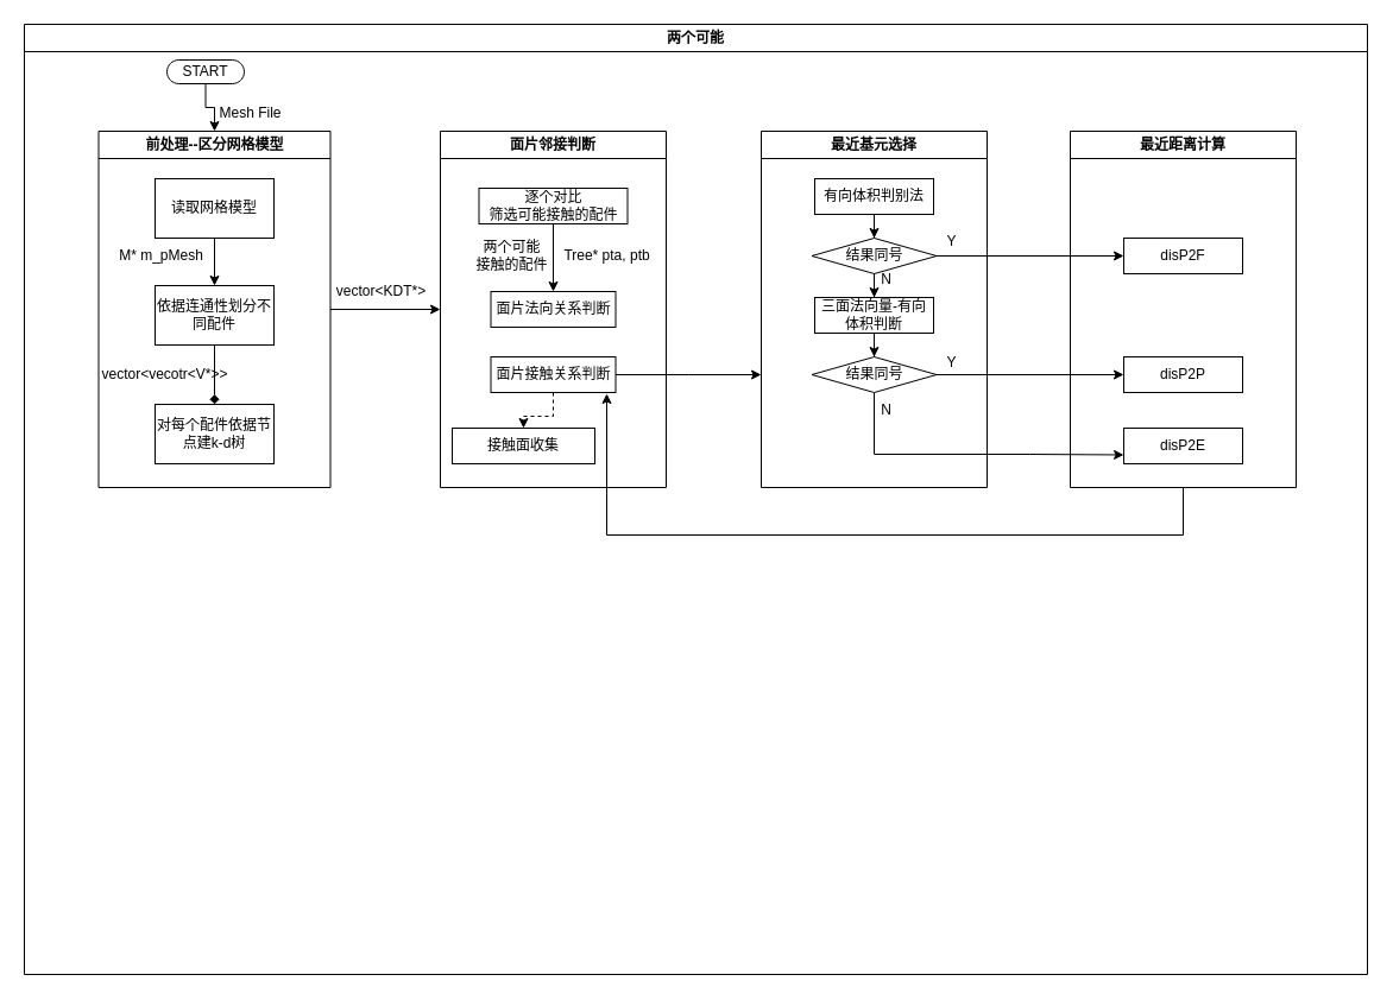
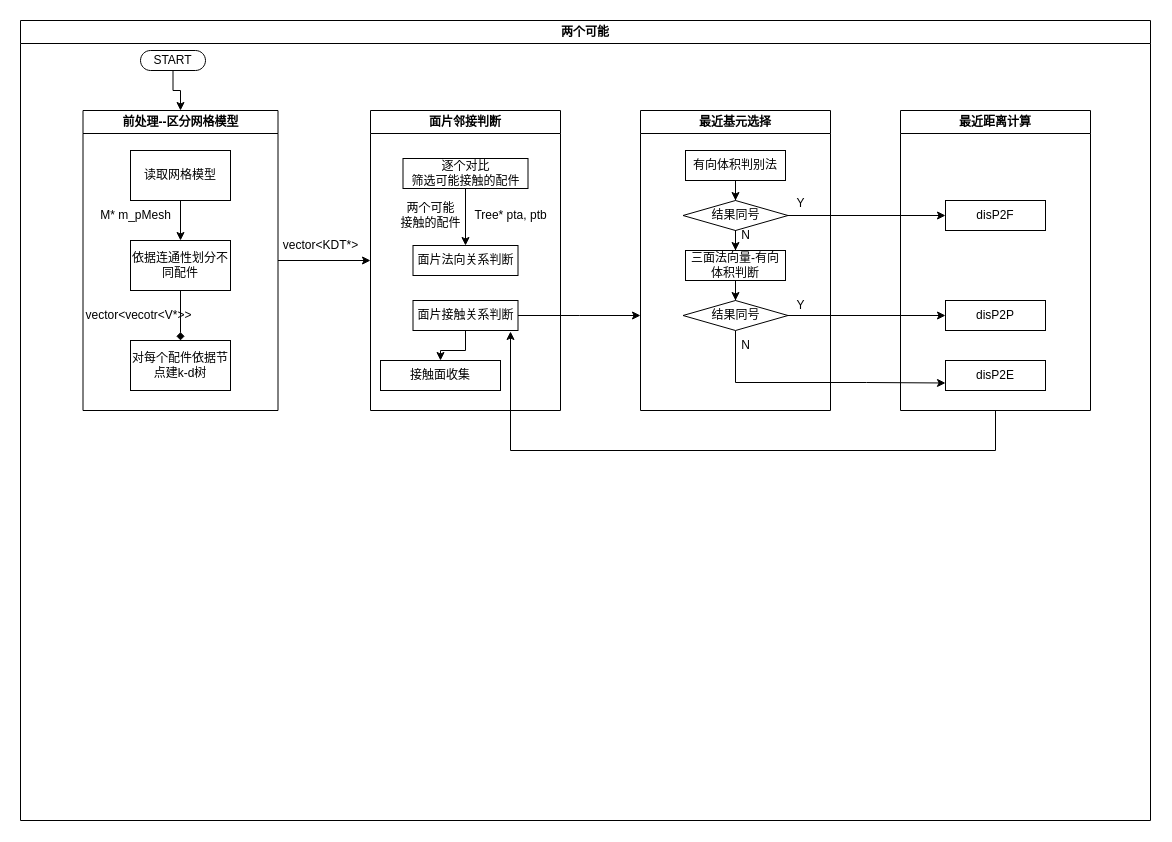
  <mxCell id="0" />
  <mxCell id="1" parent="0" />
  <mxCell id="2" style="edgeStyle=orthogonalEdgeStyle;rounded=0;orthogonalLoop=1;jettySize=auto;html=1;" edge="1" parent="1" source="3" target="11"><mxGeometry relative="1" as="geometry" /></mxCell>
  <mxCell id="3" value="START" style="html=1;dashed=0;whiteSpace=wrap;shape=mxgraph.dfd.start" vertex="1" parent="1"><mxGeometry x="140" y="50" width="65" height="20" as="geometry" /></mxCell>
  <mxCell id="4" style="edgeStyle=orthogonalEdgeStyle;rounded=0;orthogonalLoop=1;jettySize=auto;html=1;exitX=0.5;exitY=1;exitDx=0;exitDy=0;" edge="1" parent="1" source="5" target="7"><mxGeometry relative="1" as="geometry" /></mxCell>
  <mxCell id="5" value="读取网格模型" style="html=1;dashed=0;whiteSpace=wrap;" vertex="1" parent="1"><mxGeometry x="130" y="150" width="100" height="50" as="geometry" /></mxCell>
  <mxCell id="6" style="edgeStyle=orthogonalEdgeStyle;rounded=0;orthogonalLoop=1;jettySize=auto;html=1;exitX=0.5;exitY=1;exitDx=0;exitDy=0;entryX=0.5;entryY=0;entryDx=0;entryDy=0;endArrow=diamond;" edge="1" parent="1" source="7" target="8"><mxGeometry relative="1" as="geometry" /></mxCell>
  <mxCell id="7" value="依据连通性划分不同配件" style="html=1;dashed=0;whiteSpace=wrap;" vertex="1" parent="1"><mxGeometry x="130" y="240" width="100" height="50" as="geometry" /></mxCell>
  <mxCell id="8" value="对每个配件依据节点建k-d树" style="html=1;dashed=0;whiteSpace=wrap;" vertex="1" parent="1"><mxGeometry x="130" y="340" width="100" height="50" as="geometry" /></mxCell>
  <mxCell id="9" value="M* m_pMesh" style="text;html=1;align=center;verticalAlign=middle;resizable=0;points=[];autosize=1;strokeColor=none;fillColor=none;" vertex="1" parent="1"><mxGeometry x="90" y="200" width="90" height="30" as="geometry" /></mxCell>
  <mxCell id="10" style="edgeStyle=orthogonalEdgeStyle;rounded=0;orthogonalLoop=1;jettySize=auto;html=1;exitX=1;exitY=0.5;exitDx=0;exitDy=0;entryX=0;entryY=0.5;entryDx=0;entryDy=0;" edge="1" parent="1" source="11" target="34"><mxGeometry relative="1" as="geometry" /></mxCell>
  <mxCell id="11" value="前处理--区分网格模型" style="swimlane;whiteSpace=wrap;html=1;" vertex="1" parent="1"><mxGeometry x="82.5" y="110" width="195" height="300" as="geometry"><mxRectangle x="500" y="340" width="140" height="30" as="alternateBounds" /></mxGeometry></mxCell>
  <mxCell id="12" value="vector&amp;lt;vecotr&amp;lt;V*&amp;gt;&amp;gt;" style="text;html=1;align=center;verticalAlign=middle;resizable=0;points=[];autosize=1;strokeColor=none;fillColor=none;" vertex="1" parent="11"><mxGeometry x="-10" y="190" width="130" height="30" as="geometry" /></mxCell>
- <mxCell id="13" value="Mesh File" style="text;html=1;align=center;verticalAlign=middle;resizable=0;points=[];autosize=1;strokeColor=none;fillColor=none;" vertex="1" parent="1"><mxGeometry x="170" y="80" width="80" height="30" as="geometry" /></mxCell>
  <mxCell id="14" value="vector&amp;lt;KDT*&amp;gt;" style="text;html=1;align=center;verticalAlign=middle;resizable=0;points=[];autosize=1;strokeColor=none;fillColor=none;" vertex="1" parent="1"><mxGeometry x="270" y="230" width="100" height="30" as="geometry" /></mxCell>
  <mxCell id="15" value="最近基元选择" style="swimlane;whiteSpace=wrap;html=1;" vertex="1" parent="1"><mxGeometry x="640" y="110" width="190" height="300" as="geometry"><mxRectangle x="500" y="340" width="140" height="30" as="alternateBounds" /></mxGeometry></mxCell>
  <mxCell id="16" value="" style="edgeStyle=orthogonalEdgeStyle;rounded=0;orthogonalLoop=1;jettySize=auto;html=1;" edge="1" parent="15" source="17" target="18"><mxGeometry relative="1" as="geometry" /></mxCell>
  <mxCell id="17" value="有向体积判别法" style="html=1;dashed=0;whiteSpace=wrap;" vertex="1" parent="15"><mxGeometry x="45" y="40" width="100" height="30" as="geometry" /></mxCell>
  <mxCell id="18" value="结果同号" style="shape=rhombus;html=1;dashed=0;whiteSpace=wrap;perimeter=rhombusPerimeter;" vertex="1" parent="15"><mxGeometry x="42.5" y="90" width="105" height="30" as="geometry" /></mxCell>
  <mxCell id="19" value="最近距离计算" style="swimlane;whiteSpace=wrap;html=1;" vertex="1" parent="1"><mxGeometry x="900" y="110" width="190" height="300" as="geometry"><mxRectangle x="500" y="340" width="140" height="30" as="alternateBounds" /></mxGeometry></mxCell>
  <mxCell id="20" value="disP2F" style="html=1;dashed=0;whiteSpace=wrap;" vertex="1" parent="19"><mxGeometry x="45" y="90" width="100" height="30" as="geometry" /></mxCell>
  <mxCell id="21" style="edgeStyle=orthogonalEdgeStyle;rounded=0;orthogonalLoop=1;jettySize=auto;html=1;entryX=0;entryY=0.5;entryDx=0;entryDy=0;" edge="1" parent="1" source="18" target="20"><mxGeometry relative="1" as="geometry" /></mxCell>
  <mxCell id="22" value="Y" style="text;html=1;align=center;verticalAlign=middle;resizable=0;points=[];autosize=1;strokeColor=none;fillColor=none;" vertex="1" parent="1"><mxGeometry x="785" y="188" width="30" height="30" as="geometry" /></mxCell>
  <mxCell id="23" value="两个可能" style="swimlane;whiteSpace=wrap;html=1;" vertex="1" parent="1"><mxGeometry x="20" y="20" width="1130" height="800" as="geometry" /></mxCell>
  <mxCell id="24" value="disP2P" style="html=1;dashed=0;whiteSpace=wrap;" vertex="1" parent="23"><mxGeometry x="925" y="280" width="100" height="30" as="geometry" /></mxCell>
  <mxCell id="25" value="disP2E" style="html=1;dashed=0;whiteSpace=wrap;" vertex="1" parent="23"><mxGeometry x="925" y="340" width="100" height="30" as="geometry" /></mxCell>
  <mxCell id="26" value="" style="edgeStyle=orthogonalEdgeStyle;rounded=0;orthogonalLoop=1;jettySize=auto;html=1;" edge="1" parent="23" source="27" target="30"><mxGeometry relative="1" as="geometry" /></mxCell>
  <mxCell id="27" value="三面法向量-有向体积判断" style="rounded=0;whiteSpace=wrap;html=1;" vertex="1" parent="23"><mxGeometry x="665" y="230" width="100" height="30" as="geometry" /></mxCell>
  <mxCell id="28" style="edgeStyle=orthogonalEdgeStyle;rounded=0;orthogonalLoop=1;jettySize=auto;html=1;" edge="1" parent="23" source="30" target="24"><mxGeometry relative="1" as="geometry" /></mxCell>
  <mxCell id="29" style="edgeStyle=orthogonalEdgeStyle;rounded=0;orthogonalLoop=1;jettySize=auto;html=1;entryX=0;entryY=0.75;entryDx=0;entryDy=0;" edge="1" parent="23" source="30" target="25"><mxGeometry relative="1" as="geometry"><Array as="points"><mxPoint x="715" y="362" /><mxPoint x="846" y="362" /></Array></mxGeometry></mxCell>
  <mxCell id="30" value="结果同号" style="shape=rhombus;html=1;dashed=0;whiteSpace=wrap;perimeter=rhombusPerimeter;" vertex="1" parent="23"><mxGeometry x="662.5" y="280" width="105" height="30" as="geometry" /></mxCell>
  <mxCell id="31" value="Y" style="text;html=1;align=center;verticalAlign=middle;resizable=0;points=[];autosize=1;strokeColor=none;fillColor=none;" vertex="1" parent="23"><mxGeometry x="765" y="270" width="30" height="30" as="geometry" /></mxCell>
  <mxCell id="32" value="N" style="text;html=1;align=center;verticalAlign=middle;resizable=0;points=[];autosize=1;strokeColor=none;fillColor=none;" vertex="1" parent="23"><mxGeometry x="710" y="310" width="30" height="30" as="geometry" /></mxCell>
  <mxCell id="33" value="N" style="text;html=1;align=center;verticalAlign=middle;resizable=0;points=[];autosize=1;strokeColor=none;fillColor=none;" vertex="1" parent="23"><mxGeometry x="710" y="200" width="30" height="30" as="geometry" /></mxCell>
  <mxCell id="34" value="面片邻接判断" style="swimlane;whiteSpace=wrap;html=1;" vertex="1" parent="23"><mxGeometry x="350" y="90" width="190" height="300" as="geometry"><mxRectangle x="500" y="340" width="140" height="30" as="alternateBounds" /></mxGeometry></mxCell>
  <mxCell id="35" value="" style="edgeStyle=orthogonalEdgeStyle;rounded=0;orthogonalLoop=1;jettySize=auto;html=1;" edge="1" parent="34" source="36" target="37"><mxGeometry relative="1" as="geometry" /></mxCell>
  <mxCell id="36" value="逐个对比&lt;br&gt;筛选可能接触的配件" style="html=1;dashed=0;whiteSpace=wrap;" vertex="1" parent="34"><mxGeometry x="32.5" y="48" width="125" height="30" as="geometry" /></mxCell>
  <mxCell id="37" value="面片法向关系判断" style="html=1;dashed=0;whiteSpace=wrap;" vertex="1" parent="34"><mxGeometry x="42.5" y="135" width="105" height="30" as="geometry" /></mxCell>
  <mxCell id="38" value="两个可能&lt;br&gt;接触的配件" style="text;html=1;align=center;verticalAlign=middle;resizable=0;points=[];autosize=1;strokeColor=none;fillColor=none;" vertex="1" parent="34"><mxGeometry x="20" y="85" width="80" height="40" as="geometry" /></mxCell>
  <mxCell id="39" value="Tree* pta, ptb" style="text;html=1;align=center;verticalAlign=middle;resizable=0;points=[];autosize=1;strokeColor=none;fillColor=none;" vertex="1" parent="34"><mxGeometry x="90" y="90" width="100" height="30" as="geometry" /></mxCell>
  <mxCell id="40" style="edgeStyle=orthogonalEdgeStyle;rounded=0;orthogonalLoop=1;jettySize=auto;html=1;exitX=1;exitY=0.5;exitDx=0;exitDy=0;" edge="1" parent="34" source="42"><mxGeometry relative="1" as="geometry"><mxPoint x="270" y="205" as="targetPoint" /></mxGeometry></mxCell>
- <mxCell id="41" value="" style="edgeStyle=orthogonalEdgeStyle;rounded=0;orthogonalLoop=1;jettySize=auto;html=1;dashed=1;" edge="1" parent="34" source="42" target="43"><mxGeometry relative="1" as="geometry" /></mxCell>
+ <mxCell id="41" value="" style="edgeStyle=orthogonalEdgeStyle;rounded=0;orthogonalLoop=1;jettySize=auto;html=1;" edge="1" parent="34" source="42" target="43"><mxGeometry relative="1" as="geometry" /></mxCell>
  <mxCell id="42" value="面片接触关系判断" style="rounded=0;whiteSpace=wrap;html=1;" vertex="1" parent="34"><mxGeometry x="42.5" y="190" width="105" height="30" as="geometry" /></mxCell>
  <mxCell id="43" value="接触面收集" style="rounded=0;whiteSpace=wrap;html=1;" vertex="1" parent="34"><mxGeometry x="10" y="250" width="120" height="30" as="geometry" /></mxCell>
  <mxCell id="44" value="" style="edgeStyle=orthogonalEdgeStyle;rounded=0;orthogonalLoop=1;jettySize=auto;html=1;" edge="1" parent="1" source="18" target="27"><mxGeometry relative="1" as="geometry" /></mxCell>
  <mxCell id="45" style="edgeStyle=orthogonalEdgeStyle;rounded=0;orthogonalLoop=1;jettySize=auto;html=1;" edge="1" parent="1" source="19"><mxGeometry relative="1" as="geometry"><mxPoint x="510" y="331" as="targetPoint" /><Array as="points"><mxPoint x="995" y="450" /><mxPoint x="510" y="450" /><mxPoint x="510" y="331" /></Array></mxGeometry></mxCell>
